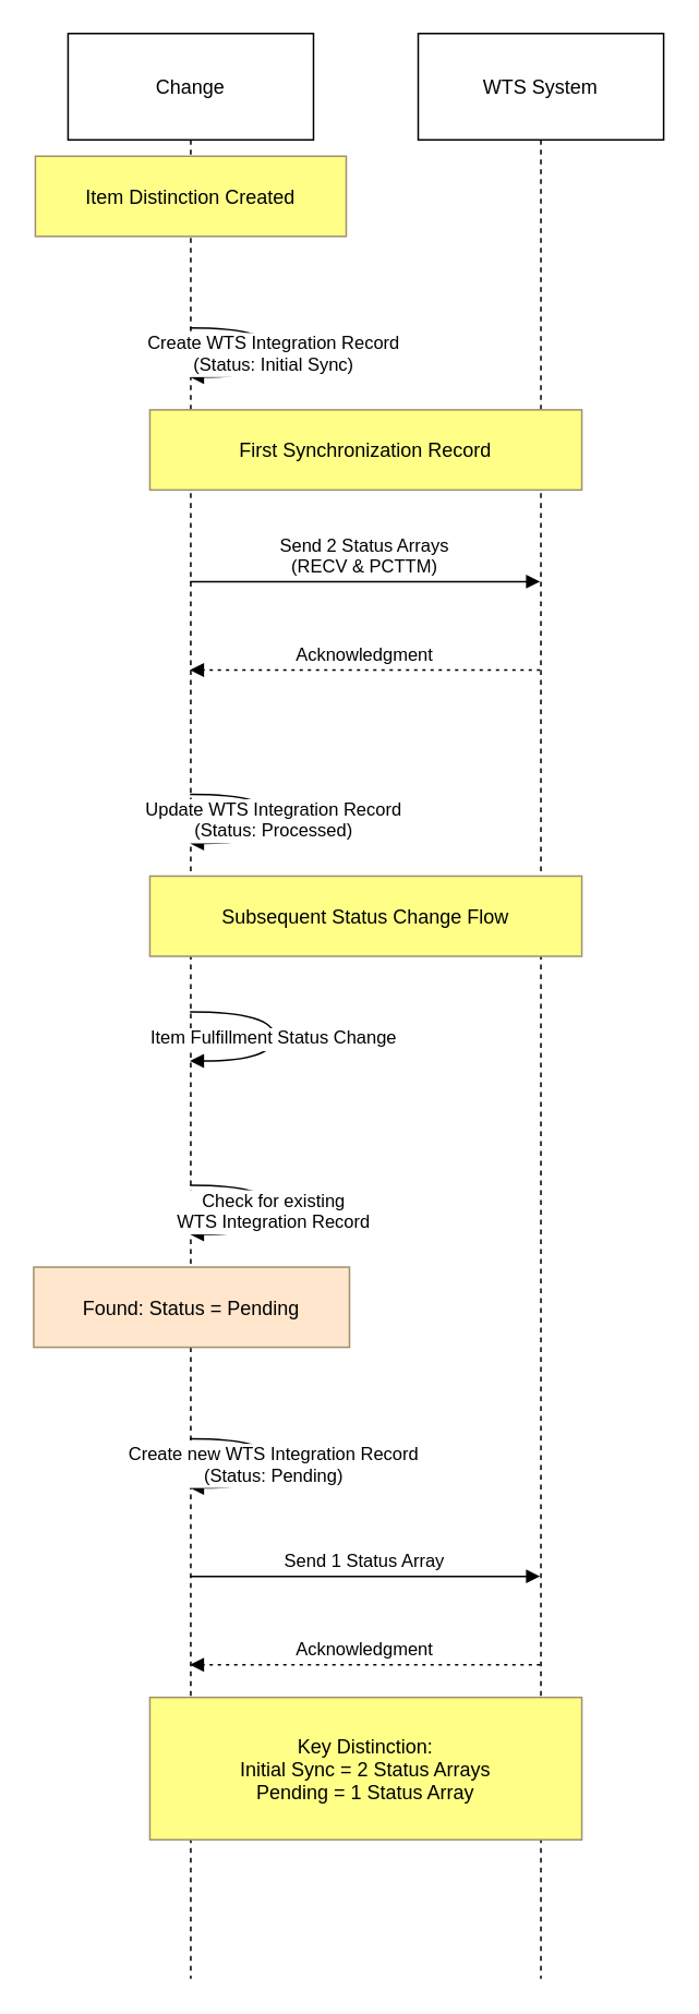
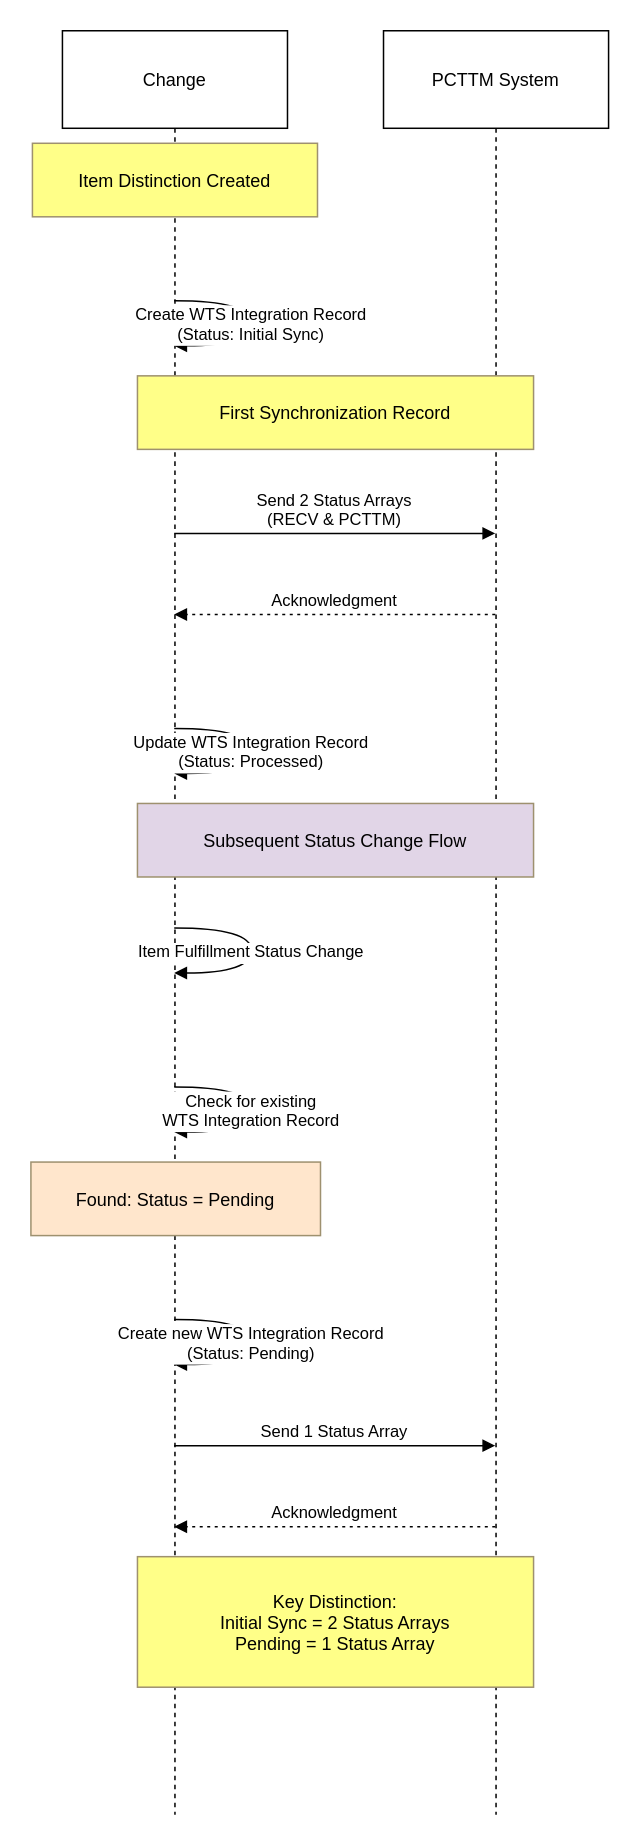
  <mxCell id="0" />
  <mxCell id="1" parent="0" />
  <mxCell id="2" value="Change" style="shape=umlLifeline;perimeter=lifelinePerimeter;whiteSpace=wrap;container=1;dropTarget=0;collapsible=0;recursiveResize=0;outlineConnect=0;portConstraint=eastwest;newEdgeStyle={&quot;edgeStyle&quot;:&quot;elbowEdgeStyle&quot;,&quot;elbow&quot;:&quot;vertical&quot;,&quot;curved&quot;:0,&quot;rounded&quot;:0};size=65;" vertex="1" parent="1"><mxGeometry x="41" y="20" width="150" height="1189" as="geometry" /></mxCell>
- <mxCell id="3" value="WTS System" style="shape=umlLifeline;perimeter=lifelinePerimeter;whiteSpace=wrap;container=1;dropTarget=0;collapsible=0;recursiveResize=0;outlineConnect=0;portConstraint=eastwest;newEdgeStyle={&quot;edgeStyle&quot;:&quot;elbowEdgeStyle&quot;,&quot;elbow&quot;:&quot;vertical&quot;,&quot;curved&quot;:0,&quot;rounded&quot;:0};size=65;" vertex="1" parent="1"><mxGeometry x="255" y="20" width="150" height="1189" as="geometry" /></mxCell>
+ <mxCell id="3" value="PCTTM System" style="shape=umlLifeline;perimeter=lifelinePerimeter;whiteSpace=wrap;container=1;dropTarget=0;collapsible=0;recursiveResize=0;outlineConnect=0;portConstraint=eastwest;newEdgeStyle={&quot;edgeStyle&quot;:&quot;elbowEdgeStyle&quot;,&quot;elbow&quot;:&quot;vertical&quot;,&quot;curved&quot;:0,&quot;rounded&quot;:0};size=65;" vertex="1" parent="1"><mxGeometry x="255" y="20" width="150" height="1189" as="geometry" /></mxCell>
  <mxCell id="4" value="Create WTS Integration Record&#10;(Status: Initial Sync)" style="curved=1;endArrow=block;rounded=0;" edge="1" parent="1" source="2" target="2"><mxGeometry relative="1" as="geometry"><Array as="points"><mxPoint x="167" y="200" /><mxPoint x="167" y="230" /></Array></mxGeometry></mxCell>
  <mxCell id="5" value="Send 2 Status Arrays&#10;(RECV &amp; PCTTM)" style="verticalAlign=bottom;edgeStyle=elbowEdgeStyle;elbow=vertical;curved=0;rounded=0;endArrow=block;" edge="1" parent="1" source="2" target="3"><mxGeometry relative="1" as="geometry"><Array as="points"><mxPoint x="232" y="355" /></Array></mxGeometry></mxCell>
  <mxCell id="6" value="Acknowledgment" style="verticalAlign=bottom;edgeStyle=elbowEdgeStyle;elbow=vertical;curved=0;rounded=0;dashed=1;dashPattern=2 3;endArrow=block;" edge="1" parent="1" source="3" target="2"><mxGeometry relative="1" as="geometry"><Array as="points"><mxPoint x="235" y="409" /></Array></mxGeometry></mxCell>
  <mxCell id="7" value="Update WTS Integration Record&#10;(Status: Processed)" style="curved=1;endArrow=block;rounded=0;" edge="1" parent="1" source="2" target="2"><mxGeometry relative="1" as="geometry"><Array as="points"><mxPoint x="167" y="485" /><mxPoint x="167" y="515" /></Array></mxGeometry></mxCell>
  <mxCell id="8" value="Item Fulfillment Status Change" style="curved=1;endArrow=block;rounded=0;" edge="1" parent="1" source="2" target="2"><mxGeometry relative="1" as="geometry"><Array as="points"><mxPoint x="167" y="618" /><mxPoint x="167" y="648" /></Array></mxGeometry></mxCell>
  <mxCell id="9" value="Check for existing&#10;WTS Integration Record" style="curved=1;endArrow=block;rounded=0;" edge="1" parent="1" source="2" target="2"><mxGeometry relative="1" as="geometry"><Array as="points"><mxPoint x="167" y="724" /><mxPoint x="167" y="754" /></Array></mxGeometry></mxCell>
  <mxCell id="10" value="Create new WTS Integration Record&#10;(Status: Pending)" style="curved=1;endArrow=block;rounded=0;" edge="1" parent="1" source="2" target="2"><mxGeometry relative="1" as="geometry"><Array as="points"><mxPoint x="167" y="879" /><mxPoint x="167" y="909" /></Array></mxGeometry></mxCell>
  <mxCell id="11" value="Send 1 Status Array" style="verticalAlign=bottom;edgeStyle=elbowEdgeStyle;elbow=vertical;curved=0;rounded=0;endArrow=block;" edge="1" parent="1" source="2" target="3"><mxGeometry relative="1" as="geometry"><Array as="points"><mxPoint x="232" y="963" /></Array></mxGeometry></mxCell>
  <mxCell id="12" value="Acknowledgment" style="verticalAlign=bottom;edgeStyle=elbowEdgeStyle;elbow=vertical;curved=0;rounded=0;dashed=1;dashPattern=2 3;endArrow=block;" edge="1" parent="1" source="3" target="2"><mxGeometry relative="1" as="geometry"><Array as="points"><mxPoint x="235" y="1017" /></Array></mxGeometry></mxCell>
  <mxCell id="13" value="Item Distinction Created" style="fillColor=#ffff88;strokeColor=#9E916F;" vertex="1" parent="1"><mxGeometry x="21" y="95" width="190" height="49" as="geometry" /></mxCell>
  <mxCell id="14" value="First Synchronization Record" style="fillColor=#ffff88;strokeColor=#9E916F;" vertex="1" parent="1"><mxGeometry x="91" y="250" width="264" height="49" as="geometry" /></mxCell>
- <mxCell id="15" value="Subsequent Status Change Flow" style="fillColor=#ffff88;strokeColor=#9E916F;" vertex="1" parent="1"><mxGeometry x="91" y="535" width="264" height="49" as="geometry" /></mxCell>
+ <mxCell id="15" value="Subsequent Status Change Flow" style="fillColor=#e1d5e7;strokeColor=#9E916F;" vertex="1" parent="1"><mxGeometry x="91" y="535" width="264" height="49" as="geometry" /></mxCell>
  <mxCell id="16" value="Found: Status = Pending" style="fillColor=#ffe6cc;strokeColor=#9E916F;" vertex="1" parent="1"><mxGeometry x="20" y="774" width="193" height="49" as="geometry" /></mxCell>
  <mxCell id="17" value="Key Distinction:&#10;Initial Sync = 2 Status Arrays&#10;Pending = 1 Status Array" style="fillColor=#ffff88;strokeColor=#9E916F;" vertex="1" parent="1"><mxGeometry x="91" y="1037" width="264" height="87" as="geometry" /></mxCell>
